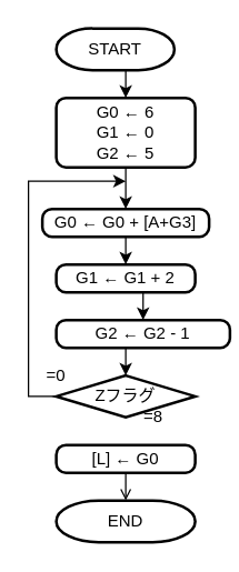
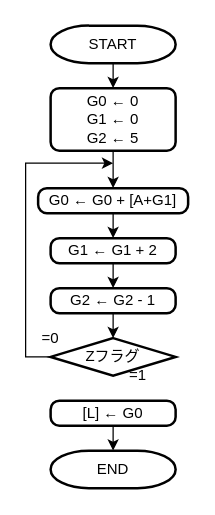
  <mxCell id="0" />
  <mxCell id="1" parent="0" />
  <mxCell id="2" style="edgeStyle=orthogonalEdgeStyle;rounded=0;orthogonalLoop=1;jettySize=auto;html=1;exitX=0.5;exitY=1;exitDx=0;exitDy=0;exitPerimeter=0;entryX=0.5;entryY=0;entryDx=0;entryDy=0;" parent="1" source="3" target="4" edge="1"><mxGeometry relative="1" as="geometry" /></mxCell>
- <mxCell id="3" value="START" style="strokeWidth=2;html=1;shape=mxgraph.flowchart.terminator;whiteSpace=wrap;" parent="1" vertex="1"><mxGeometry x="40" y="20" width="85" height="30" as="geometry" /></mxCell>
- <mxCell id="4" value="G0 ← 6&lt;br&gt;G1 ← 0&lt;br&gt;G2 ← 5" style="rounded=1;whiteSpace=wrap;html=1;absoluteArcSize=1;arcSize=14;strokeWidth=2;" parent="1" vertex="1"><mxGeometry x="40" y="70" width="100" height="50" as="geometry" /></mxCell>
+ <mxCell id="3" value="START" style="strokeWidth=2;html=1;shape=mxgraph.flowchart.terminator;whiteSpace=wrap;" parent="1" vertex="1"><mxGeometry x="40" y="20" width="100" height="30" as="geometry" /></mxCell>
+ <mxCell id="4" value="G0 ← 0&lt;br&gt;G1 ← 0&lt;br&gt;G2 ← 5" style="rounded=1;whiteSpace=wrap;html=1;absoluteArcSize=1;arcSize=14;strokeWidth=2;" parent="1" vertex="1"><mxGeometry x="40" y="70" width="100" height="50" as="geometry" /></mxCell>
  <mxCell id="5" style="edgeStyle=orthogonalEdgeStyle;rounded=0;orthogonalLoop=1;jettySize=auto;html=1;exitX=0.5;exitY=1;exitDx=0;exitDy=0;entryX=0.5;entryY=0;entryDx=0;entryDy=0;" parent="1" target="7" edge="1"><mxGeometry relative="1" as="geometry"><mxPoint x="90" y="120" as="sourcePoint" /></mxGeometry></mxCell>
  <mxCell id="6" style="edgeStyle=orthogonalEdgeStyle;rounded=0;orthogonalLoop=1;jettySize=auto;html=1;exitX=0.5;exitY=1;exitDx=0;exitDy=0;entryX=0.5;entryY=0;entryDx=0;entryDy=0;" parent="1" source="7" edge="1"><mxGeometry relative="1" as="geometry"><mxPoint x="90" y="190" as="targetPoint" /></mxGeometry></mxCell>
- <mxCell id="7" value="G0 ← G0 + [A+G3]" style="rounded=1;whiteSpace=wrap;html=1;absoluteArcSize=1;arcSize=14;strokeWidth=2;" parent="1" vertex="1"><mxGeometry x="30" y="150" width="120" height="20" as="geometry" /></mxCell>
+ <mxCell id="7" value="G0 ← G0 + [A+G1]" style="rounded=1;whiteSpace=wrap;html=1;absoluteArcSize=1;arcSize=14;strokeWidth=2;" parent="1" vertex="1"><mxGeometry x="30" y="150" width="120" height="20" as="geometry" /></mxCell>
  <mxCell id="8" style="edgeStyle=orthogonalEdgeStyle;rounded=0;orthogonalLoop=1;jettySize=auto;html=1;exitX=0.5;exitY=1;exitDx=0;exitDy=0;entryX=0.5;entryY=0;entryDx=0;entryDy=0;" parent="1" source="9" target="11" edge="1"><mxGeometry relative="1" as="geometry" /></mxCell>
  <mxCell id="9" value="G1 ← G1 + 2" style="rounded=1;whiteSpace=wrap;html=1;absoluteArcSize=1;arcSize=14;strokeWidth=2;" parent="1" vertex="1"><mxGeometry x="40" y="190" width="100" height="20" as="geometry" /></mxCell>
  <mxCell id="10" style="edgeStyle=orthogonalEdgeStyle;rounded=0;orthogonalLoop=1;jettySize=auto;html=1;exitX=0.5;exitY=1;exitDx=0;exitDy=0;entryX=0.5;entryY=0;entryDx=0;entryDy=0;entryPerimeter=0;" parent="1" source="11" target="13" edge="1"><mxGeometry relative="1" as="geometry" /></mxCell>
- <mxCell id="11" value="G2 ← G2 - 1" style="rounded=1;whiteSpace=wrap;html=1;absoluteArcSize=1;arcSize=14;strokeWidth=2;" parent="1" vertex="1"><mxGeometry x="40" y="230" width="125" height="20" as="geometry" /></mxCell>
+ <mxCell id="11" value="G2 ← G2 - 1" style="rounded=1;whiteSpace=wrap;html=1;absoluteArcSize=1;arcSize=14;strokeWidth=2;" parent="1" vertex="1"><mxGeometry x="40" y="230" width="100" height="20" as="geometry" /></mxCell>
  <mxCell id="12" style="edgeStyle=orthogonalEdgeStyle;rounded=0;orthogonalLoop=1;jettySize=auto;html=1;exitX=0;exitY=0.5;exitDx=0;exitDy=0;exitPerimeter=0;" parent="1" source="13" edge="1"><mxGeometry relative="1" as="geometry"><mxPoint x="90" y="130" as="targetPoint" /><Array as="points"><mxPoint x="20" y="285" /><mxPoint x="20" y="130" /></Array></mxGeometry></mxCell>
  <mxCell id="13" value="Zフラグ" style="strokeWidth=2;html=1;shape=mxgraph.flowchart.decision;whiteSpace=wrap;" parent="1" vertex="1"><mxGeometry x="40" y="270" width="100" height="30" as="geometry" /></mxCell>
  <mxCell id="14" value="END" style="strokeWidth=2;html=1;shape=mxgraph.flowchart.terminator;whiteSpace=wrap;" parent="1" vertex="1"><mxGeometry x="40" y="360" width="100" height="30" as="geometry" /></mxCell>
- <mxCell id="15" value="=8" style="text;html=1;strokeColor=none;fillColor=none;align=center;verticalAlign=middle;whiteSpace=wrap;rounded=0;" parent="1" vertex="1"><mxGeometry x="90" y="290" width="40" height="20" as="geometry" /></mxCell>
+ <mxCell id="15" value="=1" style="text;html=1;strokeColor=none;fillColor=none;align=center;verticalAlign=middle;whiteSpace=wrap;rounded=0;" parent="1" vertex="1"><mxGeometry x="90" y="290" width="40" height="20" as="geometry" /></mxCell>
  <mxCell id="16" value="=0" style="text;html=1;strokeColor=none;fillColor=none;align=center;verticalAlign=middle;whiteSpace=wrap;rounded=0;" parent="1" vertex="1"><mxGeometry x="20" y="260" width="40" height="20" as="geometry" /></mxCell>
- <mxCell id="17" style="edgeStyle=orthogonalEdgeStyle;rounded=0;orthogonalLoop=1;jettySize=auto;html=1;exitX=0.5;exitY=1;exitDx=0;exitDy=0;entryX=0.5;entryY=0;entryDx=0;entryDy=0;entryPerimeter=0;endArrow=open;" edge="1" parent="1" source="18" target="14"><mxGeometry relative="1" as="geometry" /></mxCell>
+ <mxCell id="17" style="edgeStyle=orthogonalEdgeStyle;rounded=0;orthogonalLoop=1;jettySize=auto;html=1;exitX=0.5;exitY=1;exitDx=0;exitDy=0;entryX=0.5;entryY=0;entryDx=0;entryDy=0;entryPerimeter=0;" edge="1" parent="1" source="18" target="14"><mxGeometry relative="1" as="geometry" /></mxCell>
  <mxCell id="18" value="[L] ← G0" style="rounded=1;whiteSpace=wrap;html=1;absoluteArcSize=1;arcSize=14;strokeWidth=2;" vertex="1" parent="1"><mxGeometry x="40" y="320" width="100" height="20" as="geometry" /></mxCell>
